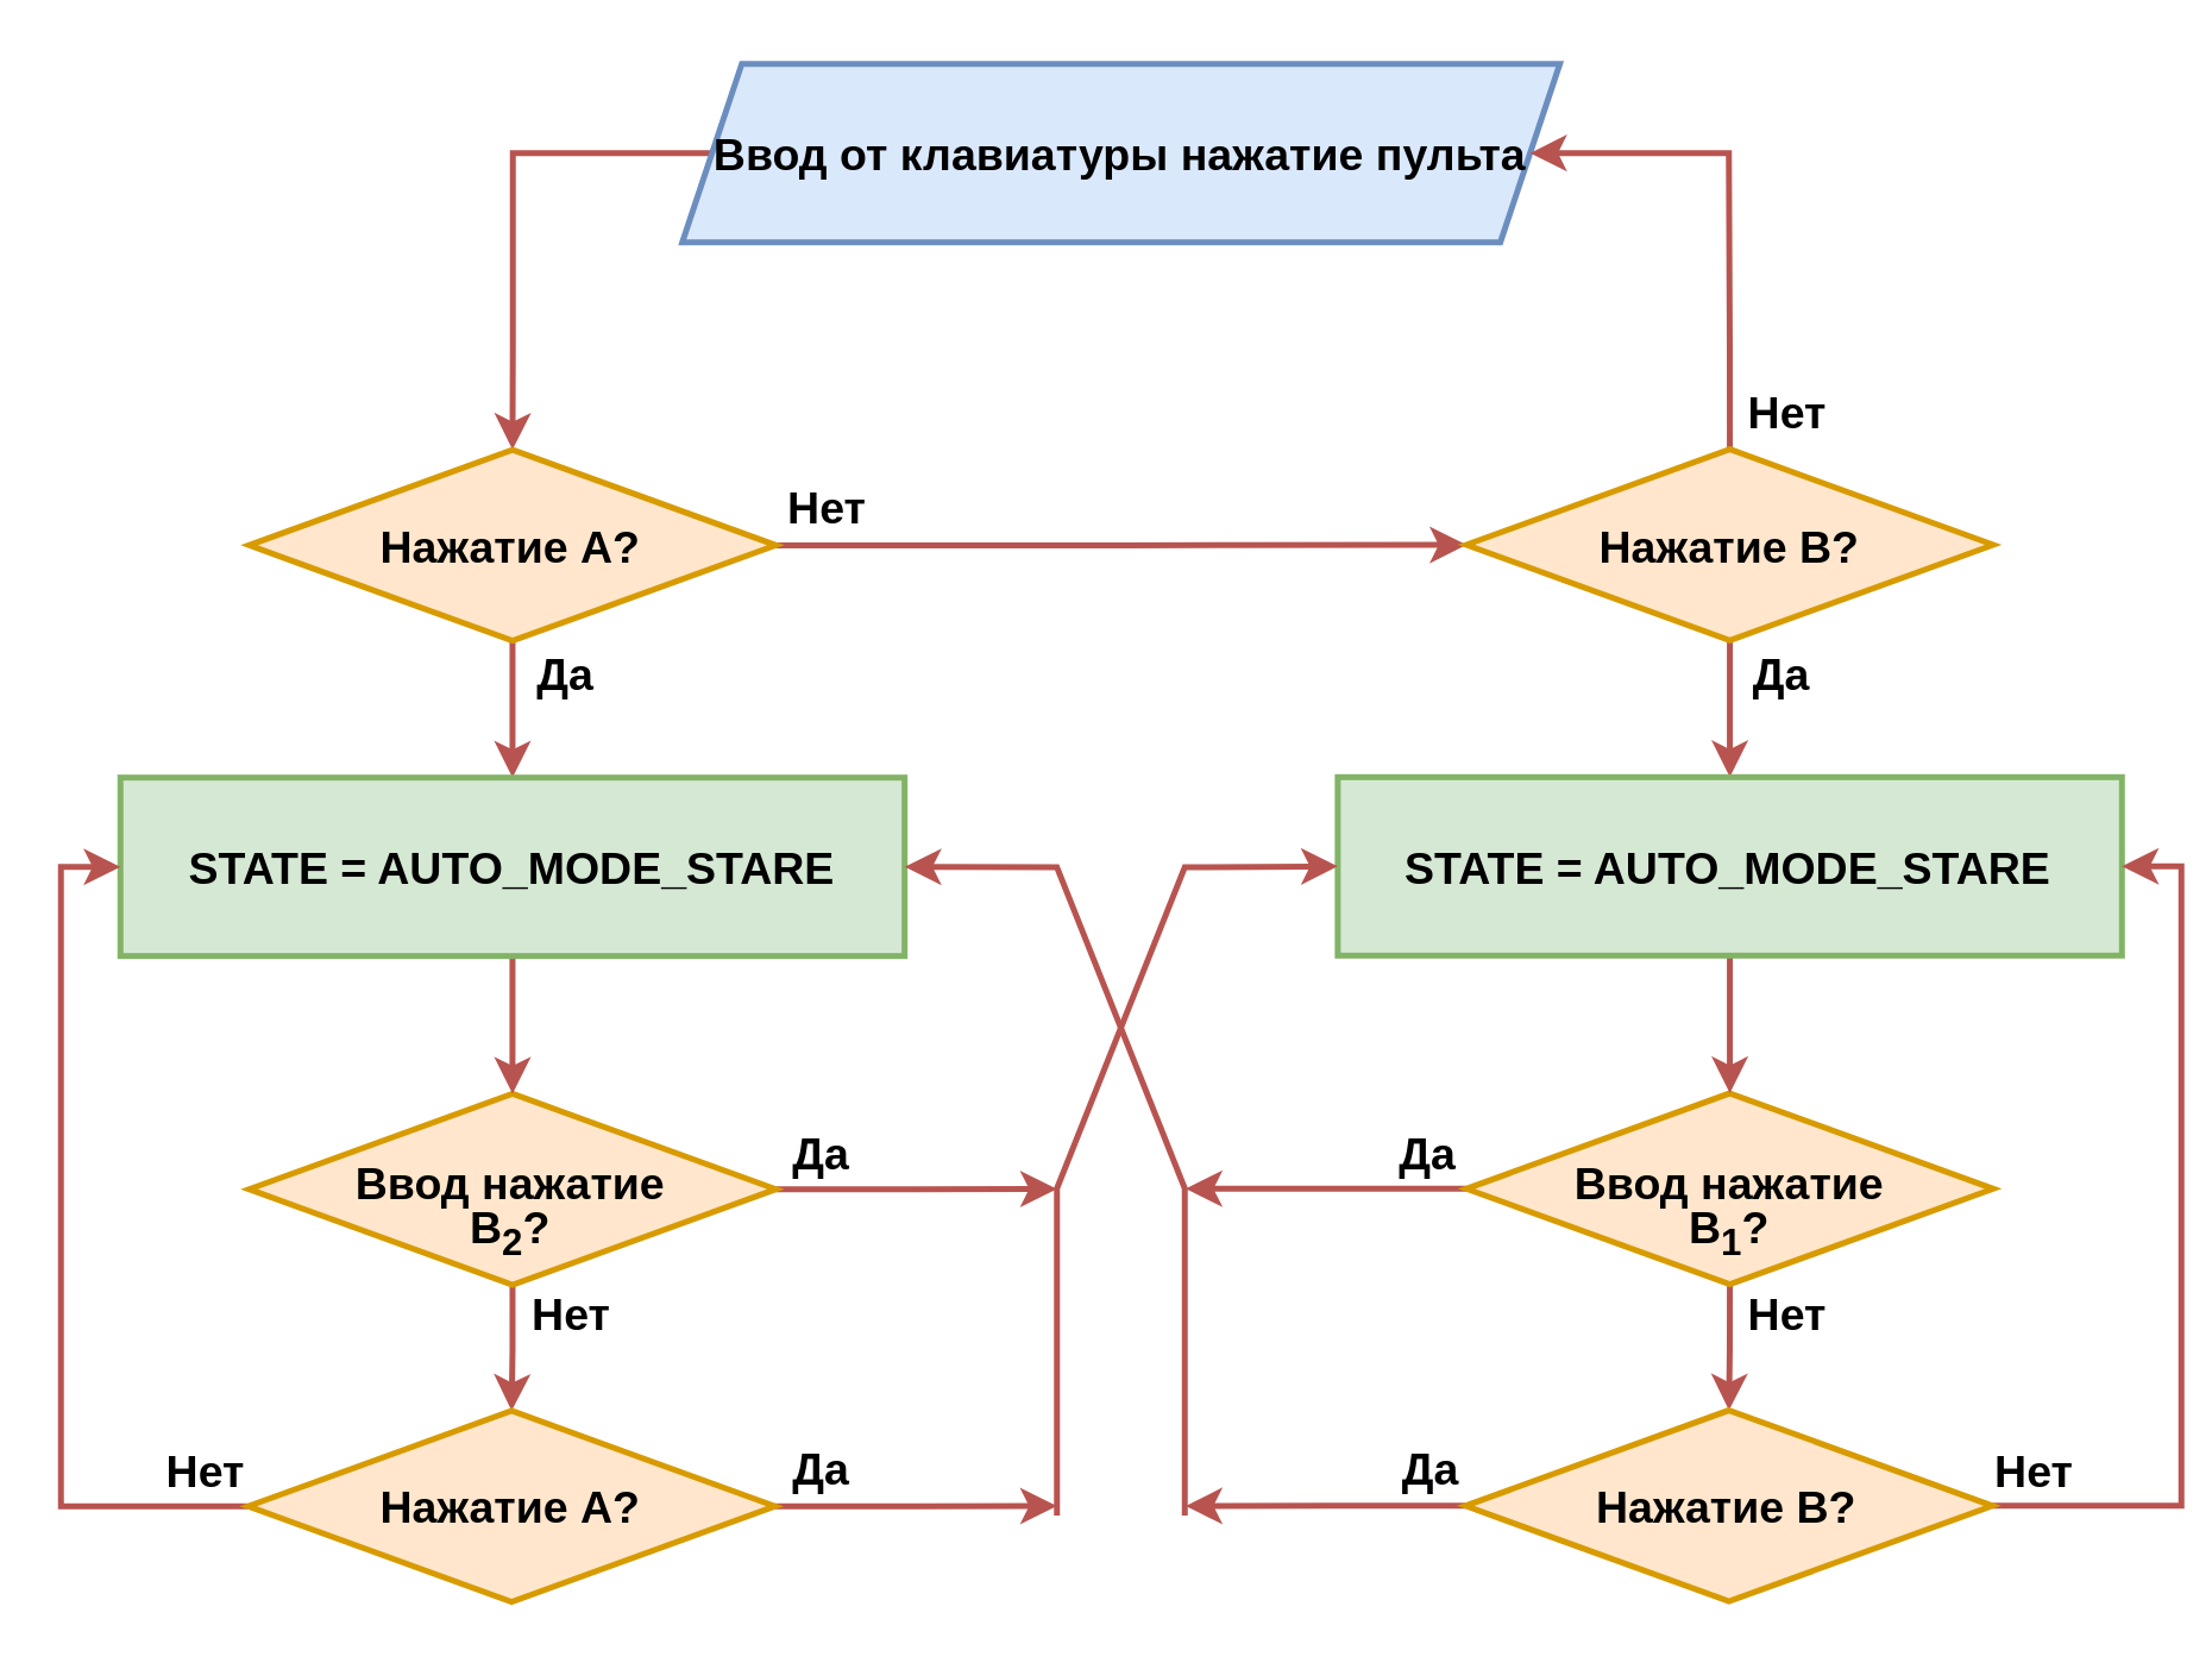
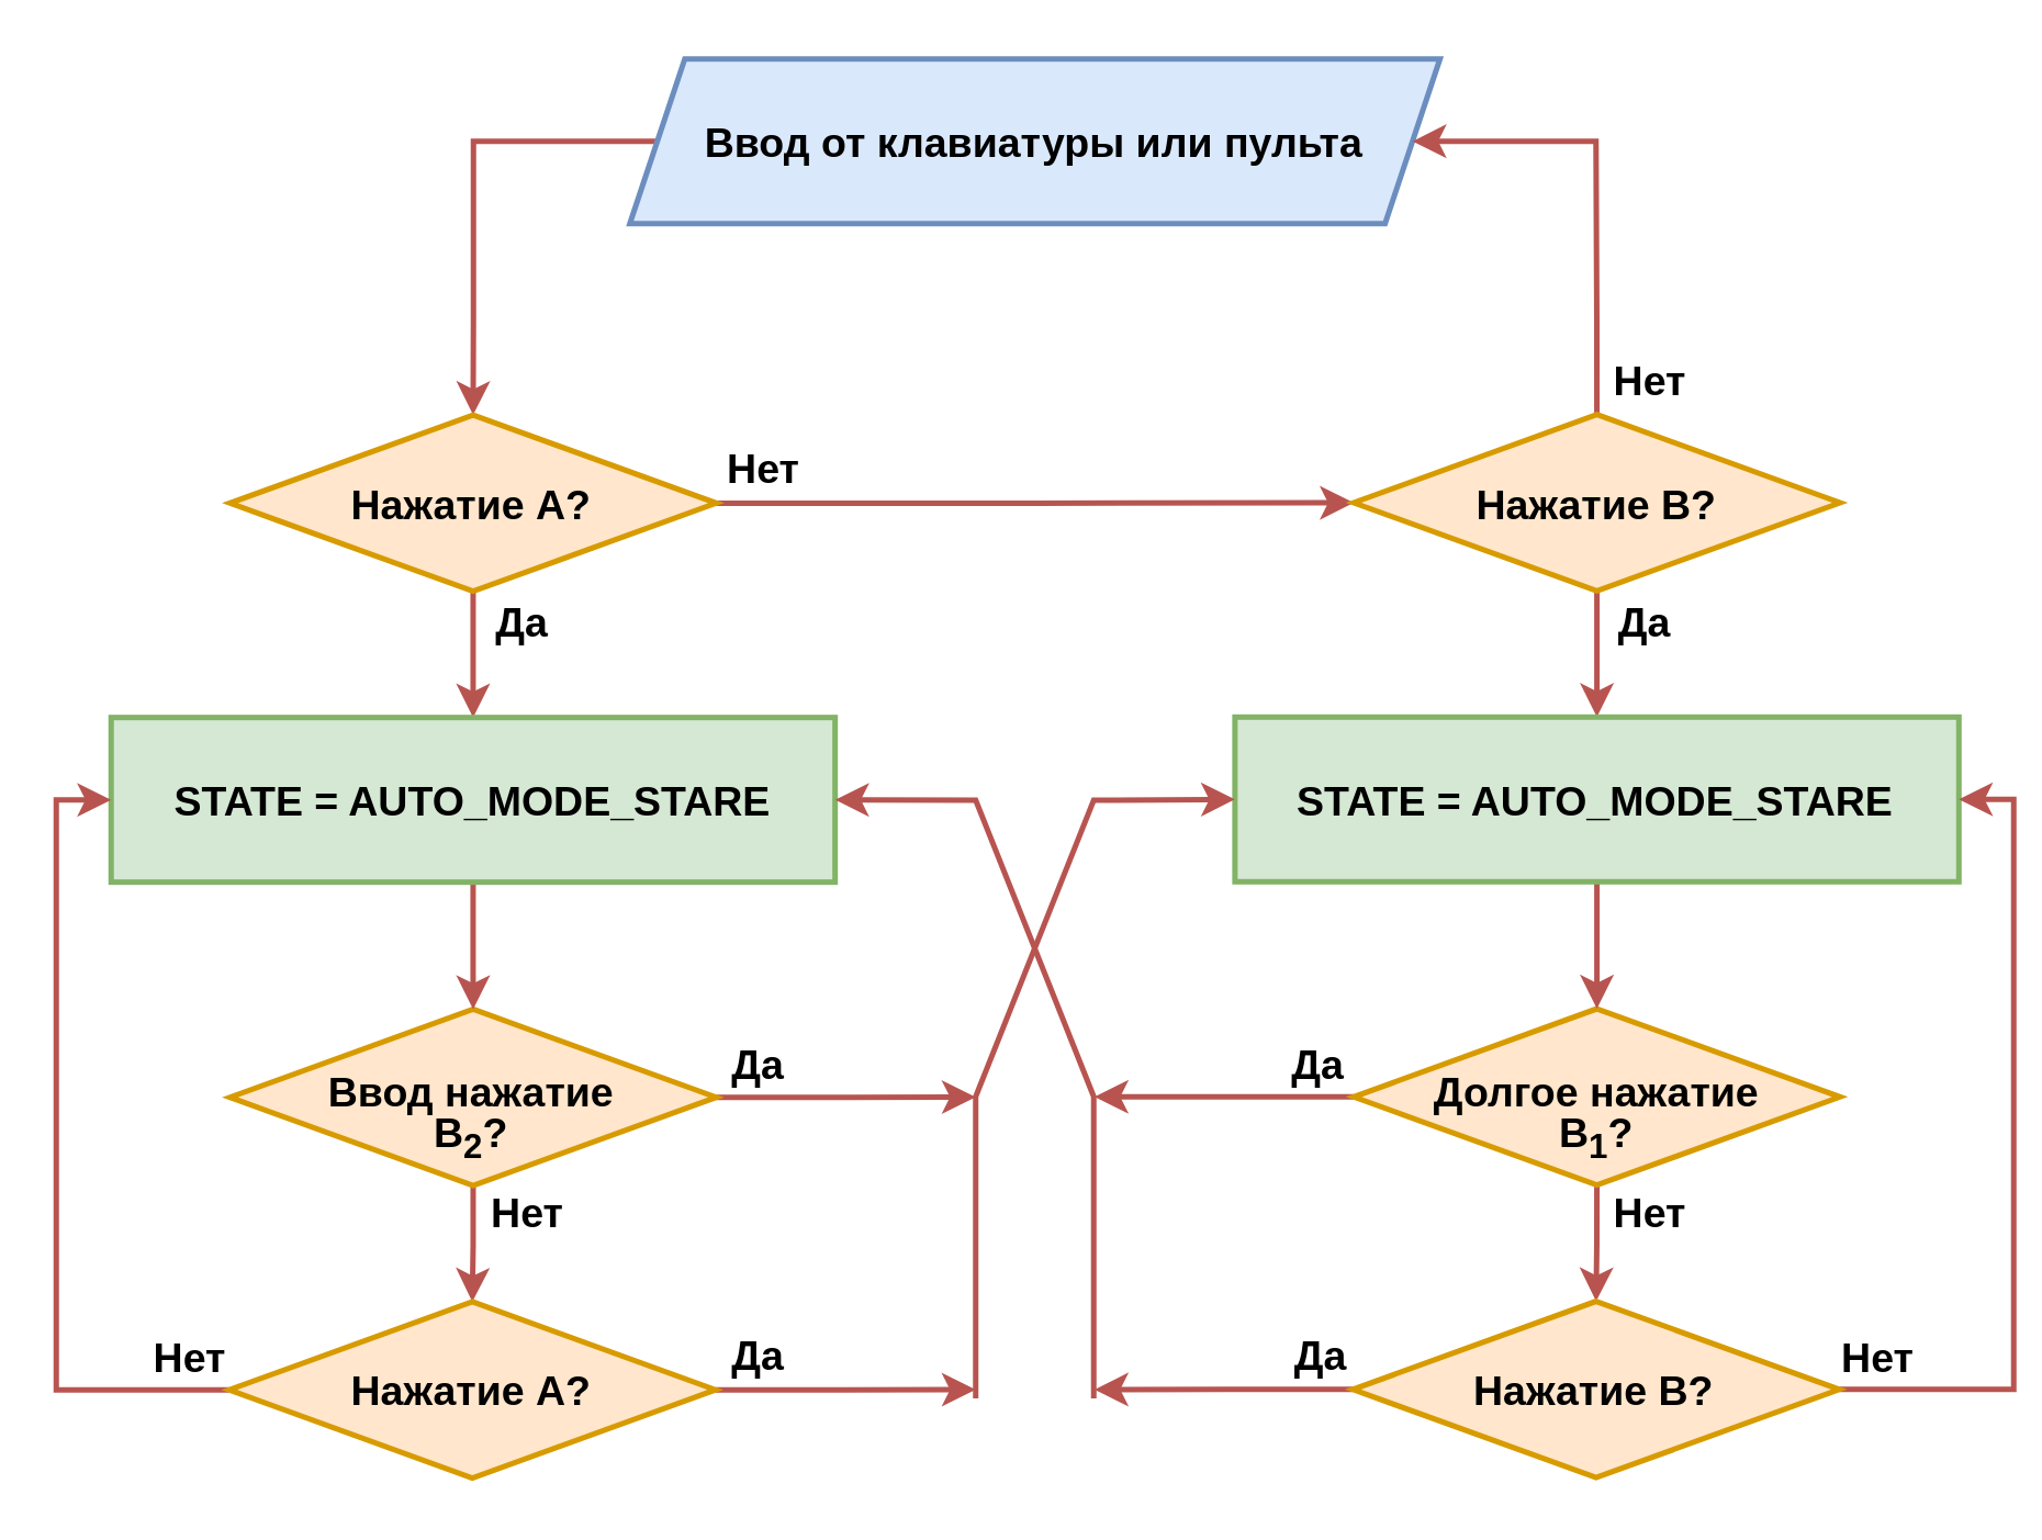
  <mxCell id="0" />
  <mxCell id="1" parent="0" />
  <mxCell id="2" style="edgeStyle=orthogonalEdgeStyle;rounded=0;orthogonalLoop=1;jettySize=auto;html=1;exitX=0;exitY=0.5;exitDx=0;exitDy=0;entryX=0.5;entryY=0;entryDx=0;entryDy=0;strokeWidth=2;fillColor=#f8cecc;strokeColor=#b85450;" edge="1" parent="1" source="3" target="9"><mxGeometry relative="1" as="geometry"><Array as="points"><mxPoint x="172" y="51" /><mxPoint x="172" y="116" /></Array></mxGeometry></mxCell>
- <mxCell id="3" value="Ввод от клавиатуры нажатие пульта" style="shape=parallelogram;perimeter=parallelogramPerimeter;whiteSpace=wrap;html=1;fixedSize=1;fontSize=15;fontStyle=1;strokeWidth=2;fillColor=#dae8fc;strokeColor=#6c8ebf;" parent="1" vertex="1"><mxGeometry x="229" y="20.86" width="295.16" height="60" as="geometry" /></mxCell>
+ <mxCell id="3" value="Ввод от клавиатуры или пульта" style="shape=parallelogram;perimeter=parallelogramPerimeter;whiteSpace=wrap;html=1;fixedSize=1;fontSize=15;fontStyle=1;strokeWidth=2;fillColor=#dae8fc;strokeColor=#6c8ebf;" parent="1" vertex="1"><mxGeometry x="229" y="20.86" width="295.16" height="60" as="geometry" /></mxCell>
  <mxCell id="4" style="edgeStyle=orthogonalEdgeStyle;rounded=0;orthogonalLoop=1;jettySize=auto;html=1;exitX=0;exitY=0.5;exitDx=0;exitDy=0;strokeWidth=2;fillColor=#f8cecc;strokeColor=#b85450;" edge="1" parent="1" source="6"><mxGeometry relative="1" as="geometry"><mxPoint x="398.298" y="399.111" as="targetPoint" /></mxGeometry></mxCell>
  <mxCell id="5" style="edgeStyle=orthogonalEdgeStyle;rounded=0;orthogonalLoop=1;jettySize=auto;html=1;exitX=0.5;exitY=1;exitDx=0;exitDy=0;entryX=0.5;entryY=0;entryDx=0;entryDy=0;strokeWidth=2;fillColor=#f8cecc;strokeColor=#b85450;" edge="1" parent="1" source="6" target="27"><mxGeometry relative="1" as="geometry" /></mxCell>
- <mxCell id="6" value="&lt;p style=&quot;line-height: 0%;&quot;&gt;Ввод нажатие&lt;/p&gt;&lt;p style=&quot;line-height: 0%;&quot;&gt;В&lt;sub&gt;1&lt;/sub&gt;?&lt;/p&gt;" style="rhombus;whiteSpace=wrap;html=1;fontSize=15;fontStyle=1;spacingTop=15;strokeWidth=2;fillColor=#ffe6cc;strokeColor=#d79b00;" vertex="1" parent="1"><mxGeometry x="492.74" y="367.01" width="177.17" height="64.25" as="geometry" /></mxCell>
+ <mxCell id="6" value="&lt;p style=&quot;line-height: 0%;&quot;&gt;Долгое нажатие&lt;/p&gt;&lt;p style=&quot;line-height: 0%;&quot;&gt;В&lt;sub&gt;1&lt;/sub&gt;?&lt;/p&gt;" style="rhombus;whiteSpace=wrap;html=1;fontSize=15;fontStyle=1;spacingTop=15;strokeWidth=2;fillColor=#ffe6cc;strokeColor=#d79b00;" vertex="1" parent="1"><mxGeometry x="492.74" y="367.01" width="177.17" height="64.25" as="geometry" /></mxCell>
  <mxCell id="7" style="edgeStyle=orthogonalEdgeStyle;rounded=0;orthogonalLoop=1;jettySize=auto;html=1;exitX=0.5;exitY=1;exitDx=0;exitDy=0;entryX=0.5;entryY=0;entryDx=0;entryDy=0;strokeWidth=2;fillColor=#f8cecc;strokeColor=#b85450;" edge="1" parent="1" source="9" target="17"><mxGeometry relative="1" as="geometry" /></mxCell>
  <mxCell id="8" style="edgeStyle=orthogonalEdgeStyle;rounded=0;orthogonalLoop=1;jettySize=auto;html=1;exitX=1;exitY=0.5;exitDx=0;exitDy=0;entryX=0;entryY=0.5;entryDx=0;entryDy=0;strokeWidth=2;fillColor=#f8cecc;strokeColor=#b85450;" edge="1" parent="1" source="9" target="12"><mxGeometry relative="1" as="geometry" /></mxCell>
  <mxCell id="9" value="&lt;p style=&quot;line-height: 100%;&quot;&gt;Нажатие А?&lt;/p&gt;" style="rhombus;whiteSpace=wrap;html=1;fontSize=15;fontStyle=1;spacingTop=0;strokeWidth=2;fillColor=#ffe6cc;strokeColor=#d79b00;" vertex="1" parent="1"><mxGeometry x="83.297" y="150.627" width="177.17" height="64.25" as="geometry" /></mxCell>
  <mxCell id="10" style="edgeStyle=orthogonalEdgeStyle;rounded=0;orthogonalLoop=1;jettySize=auto;html=1;exitX=0.5;exitY=0;exitDx=0;exitDy=0;entryX=1;entryY=0.5;entryDx=0;entryDy=0;strokeWidth=2;fillColor=#f8cecc;strokeColor=#b85450;" edge="1" parent="1" source="12" target="3"><mxGeometry relative="1" as="geometry"><Array as="points"><mxPoint x="581" y="116" /><mxPoint x="581" y="116" /><mxPoint x="581" y="51" /></Array></mxGeometry></mxCell>
  <mxCell id="11" style="edgeStyle=orthogonalEdgeStyle;rounded=0;orthogonalLoop=1;jettySize=auto;html=1;exitX=0.5;exitY=1;exitDx=0;exitDy=0;entryX=0.5;entryY=0;entryDx=0;entryDy=0;strokeWidth=2;fillColor=#f8cecc;strokeColor=#b85450;" edge="1" parent="1" source="12" target="19"><mxGeometry relative="1" as="geometry" /></mxCell>
  <mxCell id="12" value="&lt;p style=&quot;line-height: 0%;&quot;&gt;Нажатие В?&lt;/p&gt;" style="rhombus;whiteSpace=wrap;html=1;fontSize=15;fontStyle=1;spacingTop=0;strokeWidth=2;fillColor=#ffe6cc;strokeColor=#d79b00;" vertex="1" parent="1"><mxGeometry x="492.744" y="150.474" width="177.17" height="64.25" as="geometry" /></mxCell>
  <mxCell id="13" style="edgeStyle=orthogonalEdgeStyle;rounded=0;orthogonalLoop=1;jettySize=auto;html=1;exitX=1;exitY=0.5;exitDx=0;exitDy=0;strokeWidth=2;fillColor=#f8cecc;strokeColor=#b85450;" edge="1" parent="1" source="15"><mxGeometry relative="1" as="geometry"><mxPoint x="354.991" y="399.167" as="targetPoint" /></mxGeometry></mxCell>
  <mxCell id="14" style="edgeStyle=orthogonalEdgeStyle;rounded=0;orthogonalLoop=1;jettySize=auto;html=1;exitX=0.5;exitY=1;exitDx=0;exitDy=0;entryX=0.5;entryY=0;entryDx=0;entryDy=0;strokeWidth=2;fillColor=#f8cecc;strokeColor=#b85450;" edge="1" parent="1" source="15" target="24"><mxGeometry relative="1" as="geometry" /></mxCell>
  <mxCell id="15" value="&lt;p style=&quot;line-height: 0%;&quot;&gt;Ввод нажатие&lt;/p&gt;&lt;p style=&quot;line-height: 0%;&quot;&gt;В&lt;sub&gt;2&lt;/sub&gt;&lt;span style=&quot;background-color: initial;&quot;&gt;?&lt;/span&gt;&lt;/p&gt;" style="rhombus;whiteSpace=wrap;html=1;fontSize=15;fontStyle=1;spacingTop=15;strokeWidth=2;fillColor=#ffe6cc;strokeColor=#d79b00;" vertex="1" parent="1"><mxGeometry x="83.301" y="367.161" width="177.17" height="64.25" as="geometry" /></mxCell>
  <mxCell id="16" style="edgeStyle=orthogonalEdgeStyle;rounded=0;orthogonalLoop=1;jettySize=auto;html=1;exitX=0.5;exitY=1;exitDx=0;exitDy=0;entryX=0.5;entryY=0;entryDx=0;entryDy=0;strokeWidth=2;fillColor=#f8cecc;strokeColor=#b85450;" edge="1" parent="1" source="17" target="15"><mxGeometry relative="1" as="geometry" /></mxCell>
  <mxCell id="17" value="STATE = AUTO_MODE_STARE" style="rounded=0;whiteSpace=wrap;html=1;fontSize=15;fontStyle=1;strokeWidth=2;fillColor=#d5e8d4;strokeColor=#82b366;" vertex="1" parent="1"><mxGeometry x="40" y="260.87" width="263.77" height="60" as="geometry" /></mxCell>
  <mxCell id="18" style="edgeStyle=orthogonalEdgeStyle;rounded=0;orthogonalLoop=1;jettySize=auto;html=1;exitX=0.5;exitY=1;exitDx=0;exitDy=0;entryX=0.5;entryY=0;entryDx=0;entryDy=0;strokeWidth=2;fillColor=#f8cecc;strokeColor=#b85450;" edge="1" parent="1" source="19" target="6"><mxGeometry relative="1" as="geometry" /></mxCell>
  <mxCell id="19" value="STATE = AUTO_MODE_STARE" style="rounded=0;whiteSpace=wrap;html=1;fontSize=15;fontStyle=1;strokeWidth=2;fillColor=#d5e8d4;strokeColor=#82b366;" vertex="1" parent="1"><mxGeometry x="449.447" y="260.717" width="263.77" height="60" as="geometry" /></mxCell>
  <mxCell id="20" value="" style="endArrow=classic;html=1;rounded=0;entryX=0;entryY=0.5;entryDx=0;entryDy=0;strokeWidth=2;fillColor=#f8cecc;strokeColor=#b85450;" edge="1" parent="1" target="19"><mxGeometry width="50" height="50" relative="1" as="geometry"><mxPoint x="355" y="509" as="sourcePoint" /><mxPoint x="377" y="308" as="targetPoint" /><Array as="points"><mxPoint x="355" y="399" /><mxPoint x="398" y="291" /></Array></mxGeometry></mxCell>
  <mxCell id="21" value="" style="endArrow=classic;html=1;rounded=0;entryX=1;entryY=0.5;entryDx=0;entryDy=0;strokeWidth=2;fillColor=#f8cecc;strokeColor=#b85450;" edge="1" parent="1" target="17"><mxGeometry width="50" height="50" relative="1" as="geometry"><mxPoint x="398" y="509" as="sourcePoint" /><mxPoint x="405" y="285" as="targetPoint" /><Array as="points"><mxPoint x="398" y="399" /><mxPoint x="355" y="291" /></Array></mxGeometry></mxCell>
  <mxCell id="22" style="edgeStyle=orthogonalEdgeStyle;rounded=0;orthogonalLoop=1;jettySize=auto;html=1;exitX=1;exitY=0.5;exitDx=0;exitDy=0;strokeWidth=2;fillColor=#f8cecc;strokeColor=#b85450;" edge="1" parent="1" source="24"><mxGeometry relative="1" as="geometry"><mxPoint x="354.991" y="505.778" as="targetPoint" /></mxGeometry></mxCell>
  <mxCell id="23" style="edgeStyle=orthogonalEdgeStyle;rounded=0;orthogonalLoop=1;jettySize=auto;html=1;exitX=0;exitY=0.5;exitDx=0;exitDy=0;entryX=0;entryY=0.5;entryDx=0;entryDy=0;strokeWidth=2;fillColor=#f8cecc;strokeColor=#b85450;" edge="1" parent="1" source="24" target="17"><mxGeometry relative="1" as="geometry"><Array as="points"><mxPoint x="20" y="506" /><mxPoint x="20" y="291" /></Array></mxGeometry></mxCell>
  <mxCell id="24" value="&lt;p style=&quot;line-height: 100%;&quot;&gt;Нажатие А?&lt;/p&gt;" style="rhombus;whiteSpace=wrap;html=1;fontSize=15;fontStyle=1;spacingTop=0;strokeWidth=2;fillColor=#ffe6cc;strokeColor=#d79b00;" vertex="1" parent="1"><mxGeometry x="83.004" y="473.764" width="177.17" height="64.25" as="geometry" /></mxCell>
  <mxCell id="25" style="edgeStyle=orthogonalEdgeStyle;rounded=0;orthogonalLoop=1;jettySize=auto;html=1;exitX=0;exitY=0.5;exitDx=0;exitDy=0;strokeWidth=2;fillColor=#f8cecc;strokeColor=#b85450;" edge="1" parent="1" source="27"><mxGeometry relative="1" as="geometry"><mxPoint x="398.298" y="505.778" as="targetPoint" /></mxGeometry></mxCell>
  <mxCell id="26" style="edgeStyle=orthogonalEdgeStyle;rounded=0;orthogonalLoop=1;jettySize=auto;html=1;exitX=1;exitY=0.5;exitDx=0;exitDy=0;entryX=1;entryY=0.5;entryDx=0;entryDy=0;strokeWidth=2;fillColor=#f8cecc;strokeColor=#b85450;" edge="1" parent="1" source="27" target="19"><mxGeometry relative="1" as="geometry" /></mxCell>
  <mxCell id="27" value="&lt;p style=&quot;line-height: 0%;&quot;&gt;Нажатие В?&lt;/p&gt;" style="rhombus;whiteSpace=wrap;html=1;fontSize=15;fontStyle=1;spacingTop=0;strokeWidth=2;fillColor=#ffe6cc;strokeColor=#d79b00;" vertex="1" parent="1"><mxGeometry x="492.451" y="473.611" width="177.17" height="64.25" as="geometry" /></mxCell>
  <mxCell id="28" value="Нет" style="text;html=1;strokeColor=none;fillColor=none;align=center;verticalAlign=middle;whiteSpace=wrap;rounded=0;fontSize=15;fontStyle=1;strokeWidth=2;" vertex="1" parent="1"><mxGeometry x="264.44" y="162.59" width="27.56" height="14.25" as="geometry" /></mxCell>
  <mxCell id="29" value="Нет" style="text;html=1;strokeColor=none;fillColor=none;align=center;verticalAlign=middle;whiteSpace=wrap;rounded=0;fontSize=15;fontStyle=1;strokeWidth=2;" vertex="1" parent="1"><mxGeometry x="177.824" y="434.244" width="27.56" height="14.25" as="geometry" /></mxCell>
  <mxCell id="30" value="Нет" style="text;html=1;strokeColor=none;fillColor=none;align=center;verticalAlign=middle;whiteSpace=wrap;rounded=0;fontSize=15;fontStyle=1;strokeWidth=2;" vertex="1" parent="1"><mxGeometry x="587.271" y="434.241" width="27.56" height="14.25" as="geometry" /></mxCell>
  <mxCell id="31" value="Нет" style="text;html=1;strokeColor=none;fillColor=none;align=center;verticalAlign=middle;whiteSpace=wrap;rounded=0;fontSize=15;fontStyle=1;strokeWidth=2;" vertex="1" parent="1"><mxGeometry x="587.267" y="131.097" width="27.56" height="14.25" as="geometry" /></mxCell>
  <mxCell id="32" value="Да" style="text;html=1;strokeColor=none;fillColor=none;align=center;verticalAlign=middle;whiteSpace=wrap;rounded=0;fontSize=15;fontStyle=1;strokeWidth=2;" vertex="1" parent="1"><mxGeometry x="177.83" y="217.71" width="24.16" height="15.75" as="geometry" /></mxCell>
  <mxCell id="33" value="Да" style="text;html=1;strokeColor=none;fillColor=none;align=center;verticalAlign=middle;whiteSpace=wrap;rounded=0;fontSize=15;fontStyle=1;strokeWidth=2;" vertex="1" parent="1"><mxGeometry x="587.267" y="217.707" width="24.16" height="15.75" as="geometry" /></mxCell>
  <mxCell id="34" value="Да" style="text;html=1;strokeColor=none;fillColor=none;align=center;verticalAlign=middle;whiteSpace=wrap;rounded=0;fontSize=15;fontStyle=1;strokeWidth=2;" vertex="1" parent="1"><mxGeometry x="264.444" y="379.124" width="24.16" height="15.75" as="geometry" /></mxCell>
  <mxCell id="35" value="Да" style="text;html=1;strokeColor=none;fillColor=none;align=center;verticalAlign=middle;whiteSpace=wrap;rounded=0;fontSize=15;fontStyle=1;strokeWidth=2;" vertex="1" parent="1"><mxGeometry x="264.441" y="485.421" width="24.16" height="15.75" as="geometry" /></mxCell>
  <mxCell id="36" value="Да" style="text;html=1;strokeColor=none;fillColor=none;align=center;verticalAlign=middle;whiteSpace=wrap;rounded=0;fontSize=15;fontStyle=1;strokeWidth=2;" vertex="1" parent="1"><mxGeometry x="468.288" y="379.128" width="24.16" height="15.75" as="geometry" /></mxCell>
  <mxCell id="37" value="Да" style="text;html=1;strokeColor=none;fillColor=none;align=center;verticalAlign=middle;whiteSpace=wrap;rounded=0;fontSize=15;fontStyle=1;strokeWidth=2;" vertex="1" parent="1"><mxGeometry x="468.585" y="485.425" width="24.16" height="15.75" as="geometry" /></mxCell>
  <mxCell id="38" value="Нет" style="text;html=1;strokeColor=none;fillColor=none;align=center;verticalAlign=middle;whiteSpace=wrap;rounded=0;fontSize=15;fontStyle=1;strokeWidth=2;" vertex="1" parent="1"><mxGeometry x="669.91" y="486.94" width="27.56" height="14.24" as="geometry" /></mxCell>
  <mxCell id="39" value="Нет" style="text;html=1;strokeColor=none;fillColor=none;align=center;verticalAlign=middle;whiteSpace=wrap;rounded=0;fontSize=15;fontStyle=1;strokeWidth=2;" vertex="1" parent="1"><mxGeometry x="55.445" y="486.945" width="27.56" height="14.25" as="geometry" /></mxCell>
